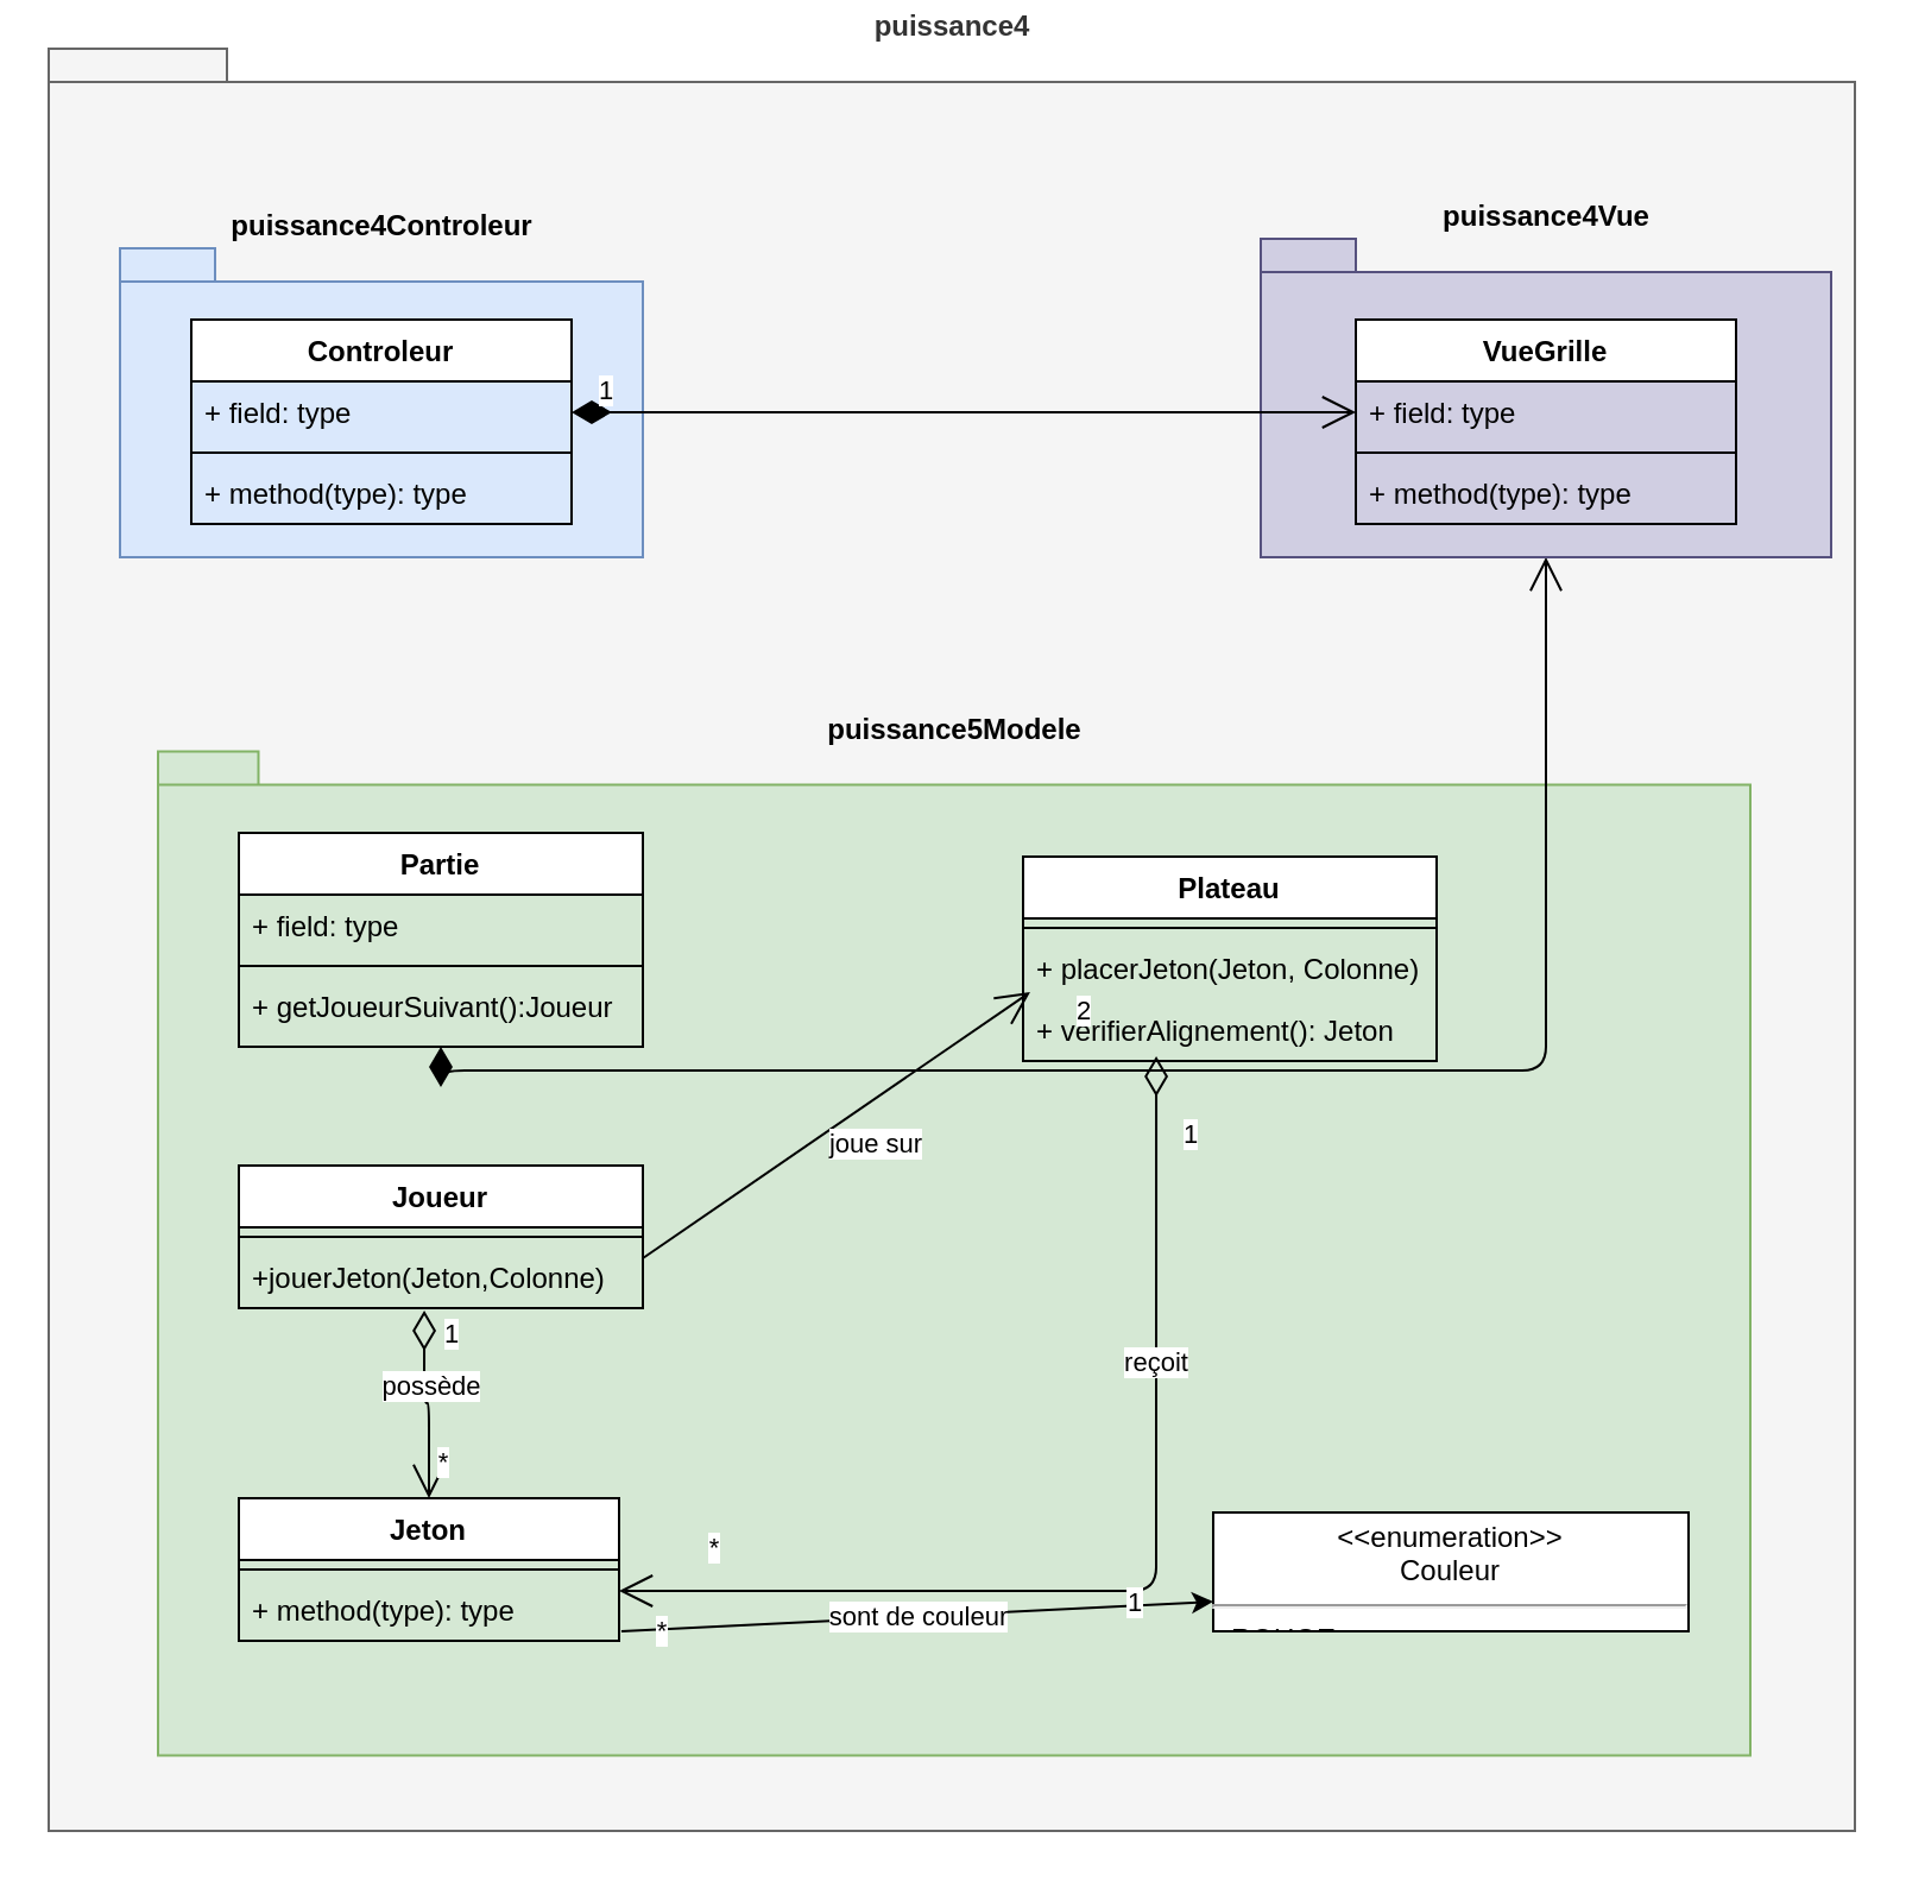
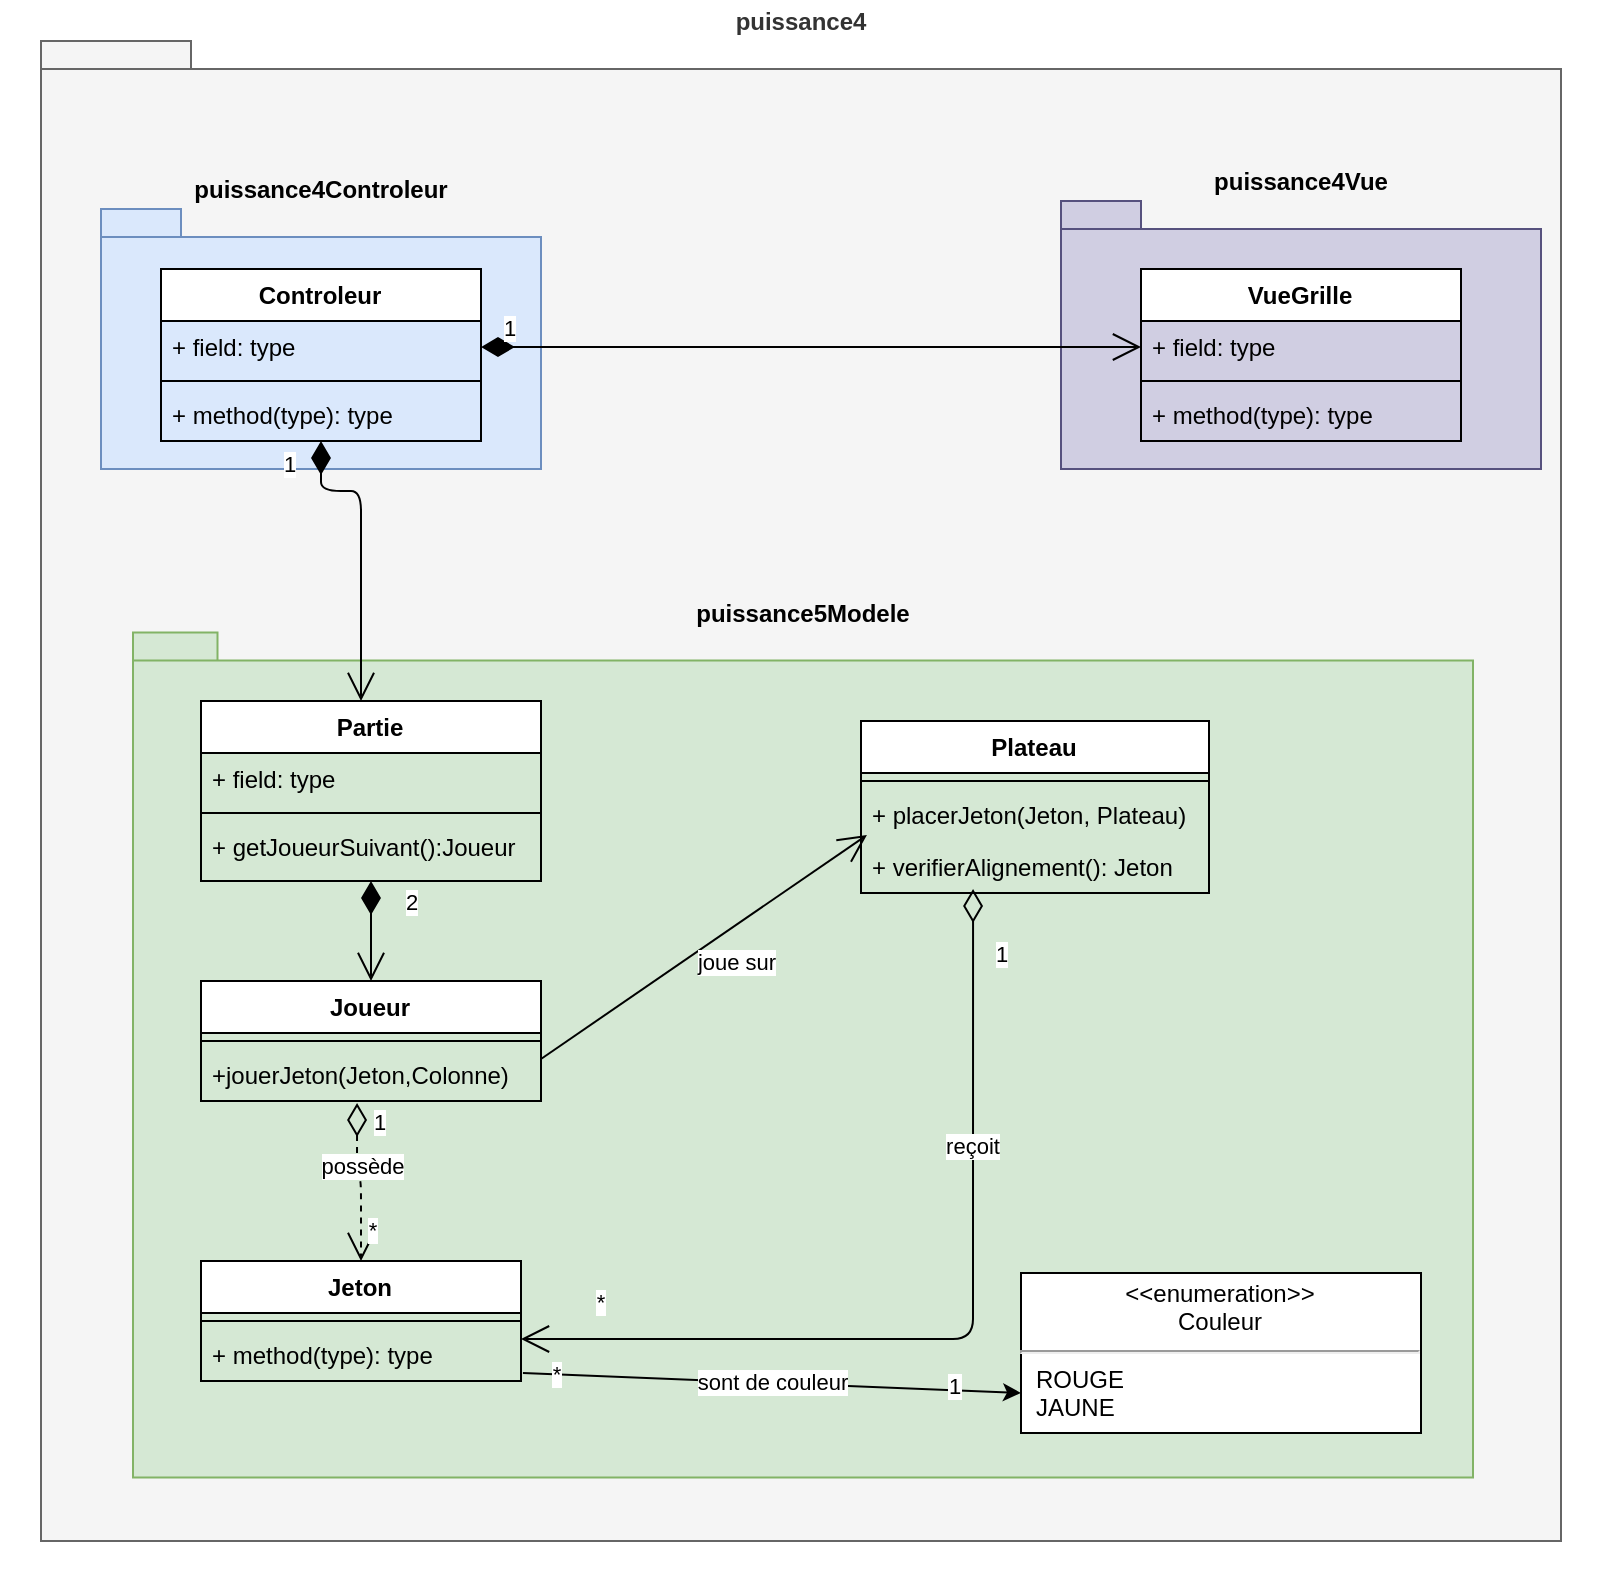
  <mxCell id="0" />
  <mxCell id="1" parent="0" />
  <mxCell id="2" value="puissance4" style="shape=folder;fontStyle=1;spacingTop=10;tabWidth=40;tabHeight=14;tabPosition=left;html=1;fillColor=#f5f5f5;strokeColor=#666666;labelPosition=center;verticalLabelPosition=top;align=center;verticalAlign=bottom;fontColor=#333333;container=0;" parent="1" vertex="1"><mxGeometry x="20" width="760" height="750" as="geometry" y="20" /></mxCell>
  <mxCell id="3" value="&lt;div&gt;puissance5Modele&lt;/div&gt;" style="shape=folder;fontStyle=1;spacingTop=10;tabWidth=40;tabHeight=14;tabPosition=left;html=1;fillColor=#d5e8d4;strokeColor=#82b366;labelPosition=center;verticalLabelPosition=top;align=center;verticalAlign=bottom;" parent="2" vertex="1"><mxGeometry x="46" y="295.775" width="670" height="422.535" as="geometry" /></mxCell>
  <mxCell id="4" value="Jeton" style="swimlane;fontStyle=1;align=center;verticalAlign=top;childLayout=stackLayout;horizontal=1;startSize=26;horizontalStack=0;resizeParent=1;resizeParentMax=0;resizeLast=0;collapsible=1;marginBottom=0;" parent="2" vertex="1"><mxGeometry x="80" y="610" width="160" height="60" as="geometry" /></mxCell>
  <mxCell id="5" value="" style="line;strokeWidth=1;fillColor=none;align=left;verticalAlign=middle;spacingTop=-1;spacingLeft=3;spacingRight=3;rotatable=0;labelPosition=right;points=[];portConstraint=eastwest;" parent="4" vertex="1"><mxGeometry y="26" width="160" height="8" as="geometry" /></mxCell>
  <mxCell id="6" value="+ method(type): type" style="text;strokeColor=none;fillColor=none;align=left;verticalAlign=top;spacingLeft=4;spacingRight=4;overflow=hidden;rotatable=0;points=[[0,0.5],[1,0.5]];portConstraint=eastwest;" parent="4" vertex="1"><mxGeometry y="34" width="160" height="26" as="geometry" /></mxCell>
  <mxCell id="7" value="Plateau" style="swimlane;fontStyle=1;align=center;verticalAlign=top;childLayout=stackLayout;horizontal=1;startSize=26;horizontalStack=0;resizeParent=1;resizeParentMax=0;resizeLast=0;collapsible=1;marginBottom=0;" parent="2" vertex="1"><mxGeometry x="410" y="340" width="174" height="86" as="geometry" /></mxCell>
  <mxCell id="8" value="" style="line;strokeWidth=1;fillColor=none;align=left;verticalAlign=middle;spacingTop=-1;spacingLeft=3;spacingRight=3;rotatable=0;labelPosition=right;points=[];portConstraint=eastwest;" parent="7" vertex="1"><mxGeometry y="26" width="174" height="8" as="geometry" /></mxCell>
- <mxCell id="9" value="+ placerJeton(Jeton, Colonne)" style="text;strokeColor=none;fillColor=none;align=left;verticalAlign=top;spacingLeft=4;spacingRight=4;overflow=hidden;rotatable=0;points=[[0,0.5],[1,0.5]];portConstraint=eastwest;" parent="7" vertex="1"><mxGeometry y="34" width="174" height="26" as="geometry" /></mxCell>
+ <mxCell id="9" value="+ placerJeton(Jeton, Plateau)" style="text;strokeColor=none;fillColor=none;align=left;verticalAlign=top;spacingLeft=4;spacingRight=4;overflow=hidden;rotatable=0;points=[[0,0.5],[1,0.5]];portConstraint=eastwest;" parent="7" vertex="1"><mxGeometry y="34" width="174" height="26" as="geometry" /></mxCell>
  <mxCell id="10" value="+ verifierAlignement(): Jeton" style="text;strokeColor=none;fillColor=none;align=left;verticalAlign=top;spacingLeft=4;spacingRight=4;overflow=hidden;rotatable=0;points=[[0,0.5],[1,0.5]];portConstraint=eastwest;" vertex="1" parent="7"><mxGeometry y="60" width="174" height="26" as="geometry" /></mxCell>
  <mxCell id="11" value="Partie" style="swimlane;fontStyle=1;align=center;verticalAlign=top;childLayout=stackLayout;horizontal=1;startSize=26;horizontalStack=0;resizeParent=1;resizeParentMax=0;resizeLast=0;collapsible=1;marginBottom=0;" parent="2" vertex="1"><mxGeometry x="80" y="330" width="170" height="90" as="geometry" /></mxCell>
  <mxCell id="12" value="+ field: type" style="text;strokeColor=none;fillColor=none;align=left;verticalAlign=top;spacingLeft=4;spacingRight=4;overflow=hidden;rotatable=0;points=[[0,0.5],[1,0.5]];portConstraint=eastwest;" parent="11" vertex="1"><mxGeometry y="26" width="170" height="26" as="geometry" /></mxCell>
  <mxCell id="13" value="" style="line;strokeWidth=1;fillColor=none;align=left;verticalAlign=middle;spacingTop=-1;spacingLeft=3;spacingRight=3;rotatable=0;labelPosition=right;points=[];portConstraint=eastwest;" parent="11" vertex="1"><mxGeometry y="52" width="170" height="8" as="geometry" /></mxCell>
  <mxCell id="14" value="+ getJoueurSuivant():Joueur" style="text;strokeColor=none;fillColor=none;align=left;verticalAlign=top;spacingLeft=4;spacingRight=4;overflow=hidden;rotatable=0;points=[[0,0.5],[1,0.5]];portConstraint=eastwest;" parent="11" vertex="1"><mxGeometry y="60" width="170" height="30" as="geometry" /></mxCell>
  <mxCell id="15" value="Joueur" style="swimlane;fontStyle=1;align=center;verticalAlign=top;childLayout=stackLayout;horizontal=1;startSize=26;horizontalStack=0;resizeParent=1;resizeParentMax=0;resizeLast=0;collapsible=1;marginBottom=0;" parent="2" vertex="1"><mxGeometry x="80" y="470" width="170" height="60" as="geometry" /></mxCell>
  <mxCell id="16" value="" style="line;strokeWidth=1;fillColor=none;align=left;verticalAlign=middle;spacingTop=-1;spacingLeft=3;spacingRight=3;rotatable=0;labelPosition=right;points=[];portConstraint=eastwest;" parent="15" vertex="1"><mxGeometry y="26" width="170" height="8" as="geometry" /></mxCell>
  <mxCell id="17" value="+jouerJeton(Jeton,Colonne)" style="text;strokeColor=none;fillColor=none;align=left;verticalAlign=top;spacingLeft=4;spacingRight=4;overflow=hidden;rotatable=0;points=[[0,0.5],[1,0.5]];portConstraint=eastwest;" parent="15" vertex="1"><mxGeometry y="34" width="170" height="26" as="geometry" /></mxCell>
- <mxCell id="18" value="2" style="endArrow=open;html=1;endSize=12;startArrow=diamondThin;startSize=14;startFill=1;edgeStyle=orthogonalEdgeStyle;align=left;verticalAlign=bottom;exitX=0.5;exitY=1;exitDx=0;exitDy=0;" edge="1" parent="2" source="11" target="31"><mxGeometry x="-0.2" y="16" relative="1" as="geometry"><mxPoint x="126" y="460" as="sourcePoint" /><mxPoint x="286" y="460" as="targetPoint" /><mxPoint as="offset" /></mxGeometry></mxCell>
+ <mxCell id="18" value="2" style="endArrow=open;html=1;endSize=12;startArrow=diamondThin;startSize=14;startFill=1;edgeStyle=orthogonalEdgeStyle;align=left;verticalAlign=bottom;exitX=0.5;exitY=1;exitDx=0;exitDy=0;" edge="1" parent="2" source="11" target="15"><mxGeometry x="-0.2" y="16" relative="1" as="geometry"><mxPoint x="126" y="460" as="sourcePoint" /><mxPoint x="286" y="460" as="targetPoint" /><mxPoint as="offset" /></mxGeometry></mxCell>
  <mxCell id="19" value="" style="endArrow=open;endFill=1;endSize=12;html=1;exitX=1;exitY=0.5;exitDx=0;exitDy=0;entryX=0.017;entryY=-0.115;entryDx=0;entryDy=0;entryPerimeter=0;" edge="1" parent="2" target="10"><mxGeometry width="160" relative="1" as="geometry"><mxPoint x="250" y="509" as="sourcePoint" /><mxPoint x="456" y="410" as="targetPoint" /></mxGeometry></mxCell>
  <mxCell id="20" value="joue sur" style="edgeLabel;html=1;align=center;verticalAlign=middle;resizable=0;points=[];" vertex="1" connectable="0" parent="19"><mxGeometry x="0.195" y="-1" relative="1" as="geometry"><mxPoint y="17.01" as="offset" /></mxGeometry></mxCell>
  <mxCell id="21" value="1" style="endArrow=open;html=1;endSize=12;startArrow=diamondThin;startSize=14;startFill=0;edgeStyle=orthogonalEdgeStyle;align=left;verticalAlign=bottom;exitX=0.322;exitY=0.923;exitDx=0;exitDy=0;exitPerimeter=0;" edge="1" parent="2" source="10"><mxGeometry x="-0.812" y="10" relative="1" as="geometry"><mxPoint x="326" y="556" as="sourcePoint" /><mxPoint x="240" y="649" as="targetPoint" /><Array as="points"><mxPoint x="466" y="649" /></Array><mxPoint as="offset" /></mxGeometry></mxCell>
  <mxCell id="22" value="*" style="edgeLabel;html=1;align=center;verticalAlign=middle;resizable=0;points=[];" vertex="1" connectable="0" parent="21"><mxGeometry x="0.826" relative="1" as="geometry"><mxPoint y="-19" as="offset" /></mxGeometry></mxCell>
  <mxCell id="23" value="&lt;div&gt;reçoit&lt;/div&gt;" style="edgeLabel;html=1;align=center;verticalAlign=middle;resizable=0;points=[];" vertex="1" connectable="0" parent="21"><mxGeometry x="-0.428" y="-1" relative="1" as="geometry"><mxPoint as="offset" /></mxGeometry></mxCell>
- <mxCell id="24" value="1" style="endArrow=open;html=1;endSize=12;startArrow=diamondThin;startSize=14;startFill=0;edgeStyle=orthogonalEdgeStyle;align=left;verticalAlign=bottom;exitX=0.459;exitY=1.038;exitDx=0;exitDy=0;exitPerimeter=0;entryX=0.5;entryY=0;entryDx=0;entryDy=0;" edge="1" parent="2" source="17" target="4"><mxGeometry x="-0.531" y="7" relative="1" as="geometry"><mxPoint x="190" y="560" as="sourcePoint" /><mxPoint x="350" y="560" as="targetPoint" /><mxPoint as="offset" /></mxGeometry></mxCell>
+ <mxCell id="24" value="1" style="endArrow=open;html=1;endSize=12;startArrow=diamondThin;startSize=14;startFill=0;edgeStyle=orthogonalEdgeStyle;align=left;verticalAlign=bottom;exitX=0.459;exitY=1.038;exitDx=0;exitDy=0;exitPerimeter=0;entryX=0.5;entryY=0;entryDx=0;entryDy=0;dashed=1;" edge="1" parent="2" source="17" target="4"><mxGeometry x="-0.531" y="7" relative="1" as="geometry"><mxPoint x="190" y="560" as="sourcePoint" /><mxPoint x="350" y="560" as="targetPoint" /><mxPoint as="offset" /></mxGeometry></mxCell>
  <mxCell id="25" value="*" style="edgeLabel;html=1;align=center;verticalAlign=middle;resizable=0;points=[];" vertex="1" connectable="0" parent="24"><mxGeometry x="0.259" y="1" relative="1" as="geometry"><mxPoint x="4" y="15.01" as="offset" /></mxGeometry></mxCell>
  <mxCell id="26" value="possède" style="edgeLabel;html=1;align=center;verticalAlign=middle;resizable=0;points=[];" vertex="1" connectable="0" parent="24"><mxGeometry x="-0.21" y="2" relative="1" as="geometry"><mxPoint as="offset" /></mxGeometry></mxCell>
- <mxCell id="27" value="&lt;p style=&quot;margin: 0px ; margin-top: 4px ; text-align: center&quot;&gt;&amp;lt;&amp;lt;enumeration&amp;gt;&amp;gt;&lt;br&gt;Couleur&lt;/p&gt;&lt;hr&gt;&lt;p style=&quot;margin: 0px ; margin-left: 8px ; text-align: left&quot;&gt;ROUGE&lt;br&gt;JAUNE&lt;/p&gt;" style="shape=rect;html=1;overflow=fill;whiteSpace=wrap;" vertex="1" parent="2"><mxGeometry x="490" y="616" width="200" height="50" as="geometry" /></mxCell>
+ <mxCell id="27" value="&lt;p style=&quot;margin: 0px ; margin-top: 4px ; text-align: center&quot;&gt;&amp;lt;&amp;lt;enumeration&amp;gt;&amp;gt;&lt;br&gt;Couleur&lt;/p&gt;&lt;hr&gt;&lt;p style=&quot;margin: 0px ; margin-left: 8px ; text-align: left&quot;&gt;ROUGE&lt;br&gt;JAUNE&lt;/p&gt;" style="shape=rect;html=1;overflow=fill;whiteSpace=wrap;" vertex="1" parent="2"><mxGeometry x="490" y="616" width="200" height="80" as="geometry" /></mxCell>
  <mxCell id="28" value="sont de couleur" style="endArrow=classic;html=1;entryX=0;entryY=0.75;entryDx=0;entryDy=0;exitX=1.006;exitY=0.846;exitDx=0;exitDy=0;exitPerimeter=0;" edge="1" parent="2" source="6" target="27"><mxGeometry width="50" height="50" relative="1" as="geometry"><mxPoint x="300" y="710" as="sourcePoint" /><mxPoint x="350" y="660" as="targetPoint" /></mxGeometry></mxCell>
  <mxCell id="29" value="*" style="edgeLabel;html=1;align=center;verticalAlign=middle;resizable=0;points=[];" vertex="1" connectable="0" parent="28"><mxGeometry x="-0.863" relative="1" as="geometry"><mxPoint as="offset" /></mxGeometry></mxCell>
  <mxCell id="30" value="1" style="edgeLabel;html=1;align=center;verticalAlign=middle;resizable=0;points=[];" vertex="1" connectable="0" parent="28"><mxGeometry x="0.734" y="2" relative="1" as="geometry"><mxPoint as="offset" /></mxGeometry></mxCell>
  <mxCell id="31" value="puissance4Vue" style="shape=folder;fontStyle=1;spacingTop=10;tabWidth=40;tabHeight=14;tabPosition=left;html=1;labelPosition=center;verticalLabelPosition=top;align=center;verticalAlign=bottom;fillColor=#d0cee2;strokeColor=#56517e;" parent="1" vertex="1"><mxGeometry x="530" y="100" width="240" height="134" as="geometry" /></mxCell>
  <mxCell id="32" value="puissance4Controleur" style="shape=folder;fontStyle=1;spacingTop=10;tabWidth=40;tabHeight=14;tabPosition=left;html=1;fillColor=#dae8fc;strokeColor=#6c8ebf;labelPosition=center;verticalLabelPosition=top;align=center;verticalAlign=bottom;" parent="1" vertex="1"><mxGeometry x="50" y="104" width="220" height="130" as="geometry" /></mxCell>
  <mxCell id="33" value="VueGrille" style="swimlane;fontStyle=1;align=center;verticalAlign=top;childLayout=stackLayout;horizontal=1;startSize=26;horizontalStack=0;resizeParent=1;resizeParentMax=0;resizeLast=0;collapsible=1;marginBottom=0;" parent="1" vertex="1"><mxGeometry x="570" y="134" width="160" height="86" as="geometry" /></mxCell>
  <mxCell id="34" value="+ field: type" style="text;strokeColor=none;fillColor=none;align=left;verticalAlign=top;spacingLeft=4;spacingRight=4;overflow=hidden;rotatable=0;points=[[0,0.5],[1,0.5]];portConstraint=eastwest;" parent="33" vertex="1"><mxGeometry y="26" width="160" height="26" as="geometry" /></mxCell>
  <mxCell id="35" value="" style="line;strokeWidth=1;fillColor=none;align=left;verticalAlign=middle;spacingTop=-1;spacingLeft=3;spacingRight=3;rotatable=0;labelPosition=right;points=[];portConstraint=eastwest;" parent="33" vertex="1"><mxGeometry y="52" width="160" height="8" as="geometry" /></mxCell>
  <mxCell id="36" value="+ method(type): type" style="text;strokeColor=none;fillColor=none;align=left;verticalAlign=top;spacingLeft=4;spacingRight=4;overflow=hidden;rotatable=0;points=[[0,0.5],[1,0.5]];portConstraint=eastwest;" parent="33" vertex="1"><mxGeometry y="60" width="160" height="26" as="geometry" /></mxCell>
  <mxCell id="37" value="1" style="endArrow=open;html=1;endSize=12;startArrow=diamondThin;startSize=14;startFill=1;edgeStyle=orthogonalEdgeStyle;align=left;verticalAlign=bottom;entryX=0;entryY=0.5;entryDx=0;entryDy=0;exitX=1;exitY=0.5;exitDx=0;exitDy=0;" parent="1" source="39" target="34" edge="1"><mxGeometry x="-0.939" relative="1" as="geometry"><mxPoint x="370" y="320" as="sourcePoint" /><mxPoint x="530" y="320" as="targetPoint" /><mxPoint as="offset" /></mxGeometry></mxCell>
  <mxCell id="38" value="Controleur" style="swimlane;fontStyle=1;align=center;verticalAlign=top;childLayout=stackLayout;horizontal=1;startSize=26;horizontalStack=0;resizeParent=1;resizeParentMax=0;resizeLast=0;collapsible=1;marginBottom=0;" parent="1" vertex="1"><mxGeometry x="80" y="134" width="160" height="86" as="geometry" /></mxCell>
  <mxCell id="39" value="+ field: type" style="text;strokeColor=none;fillColor=none;align=left;verticalAlign=top;spacingLeft=4;spacingRight=4;overflow=hidden;rotatable=0;points=[[0,0.5],[1,0.5]];portConstraint=eastwest;" parent="38" vertex="1"><mxGeometry y="26" width="160" height="26" as="geometry" /></mxCell>
  <mxCell id="40" value="" style="line;strokeWidth=1;fillColor=none;align=left;verticalAlign=middle;spacingTop=-1;spacingLeft=3;spacingRight=3;rotatable=0;labelPosition=right;points=[];portConstraint=eastwest;" parent="38" vertex="1"><mxGeometry y="52" width="160" height="8" as="geometry" /></mxCell>
  <mxCell id="41" value="+ method(type): type" style="text;strokeColor=none;fillColor=none;align=left;verticalAlign=top;spacingLeft=4;spacingRight=4;overflow=hidden;rotatable=0;points=[[0,0.5],[1,0.5]];portConstraint=eastwest;" parent="38" vertex="1"><mxGeometry y="60" width="160" height="26" as="geometry" /></mxCell>
+ <mxCell id="42" value="1" style="endArrow=open;html=1;endSize=12;startArrow=diamondThin;startSize=14;startFill=1;edgeStyle=orthogonalEdgeStyle;align=left;verticalAlign=bottom;exitX=0.5;exitY=1;exitDx=0;exitDy=0;" parent="1" source="38" target="11" edge="1"><mxGeometry x="-0.714" y="-20" relative="1" as="geometry"><mxPoint x="330" y="320" as="sourcePoint" /><mxPoint x="490" y="320" as="targetPoint" /><Array as="points"><mxPoint x="160" y="245" /><mxPoint x="180" y="245" /></Array><mxPoint as="offset" /></mxGeometry></mxCell>
